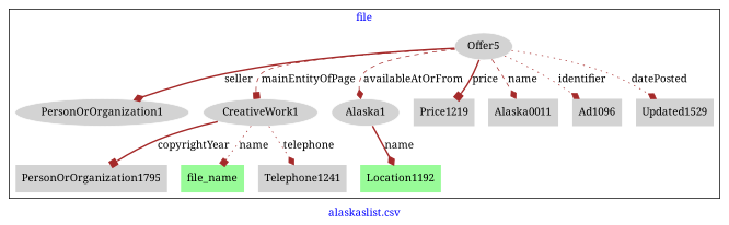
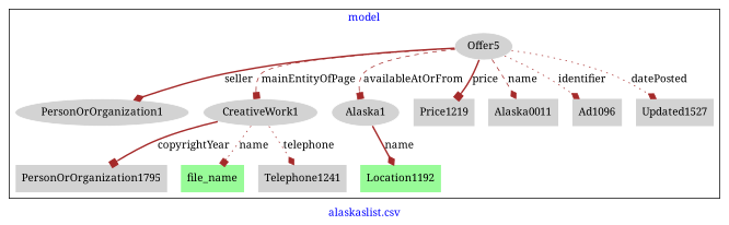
  digraph {
    fontcolor=blue
    fontname="Noto Serif"
    label="alaskaslist.csv"
    remincross=true
    node [fillcolor=lightgrey fontname="Noto Serif" style=filled shape=plaintext]
    edge [arrowhead=diamond color=brown fontcolor=black fontname="Noto Serif" style=bold]
    n1 [color=white label=Offer5 shape=""]
    n2 [color=white label=PersonOrOrganization1 shape=""]
    n3 [color=white label=CreativeWork1 shape=""]
    n4 [color=white label=Alaska1 shape=""]
    n5 [label=Price1219]
    n6 [label=Alaska0011]
    n7 [label=Ad1096]
-   n8 [label=Updated1529]
+   n8 [label=Updated1527]
    n9 [label=PersonOrOrganization1795]
    n10 [fillcolor=palegreen label=file_name]
    n11 [label=Telephone1241]
    n12 [fillcolor=palegreen label=Location1192]
    subgraph cluster_1 {
-     label=file
+     label=model
      n1
      n2
      n3
      n4
      n5
      n6
      n7
      n8
      n9
      n10
      n11
      n12
    }
    n1 -> n2 [label=seller]
    n1 -> n3 [arrowhead=box label=mainEntityOfPage style=dashed]
-   n1 -> n4 [label=availableAtOrFrom style=dashed]
+   n1 -> n4 [arrowhead=box label=availableAtOrFrom style=dashed]
    n1 -> n5 [arrowhead=box label=price]
    n1 -> n6 [label=name style=dashed]
    n1 -> n7 [label=identifier style=dotted]
    n1 -> n8 [label=datePosted style=dotted]
    n3 -> n9 [arrowhead=box label=copyrightYear]
    n3 -> n10 [arrowhead=box label=name style=dotted]
    n3 -> n11 [label=telephone style=dotted]
    n4 -> n12 [label=name]
  }
